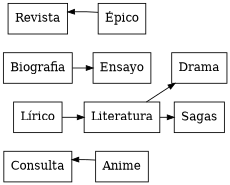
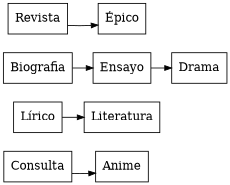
  digraph {
    nodesep=0.3
    rankdir=LR
    ranksep=0.2
    node [shape=box]
    edge [arrowsize=0.8]
    Consulta
    Anime
    Biografia
    Ensayo
    Drama
    "Lírico"
    Literatura
-   Sagas
    Revista
    "Épico"
-   Anime -> Consulta
+   Consulta -> Anime
    Biografia -> Ensayo
-   Literatura -> Drama
+   Ensayo -> Drama
    "Lírico" -> Literatura
-   Literatura -> Sagas
-   "Épico" -> Revista
+   Revista -> "Épico"
  }
